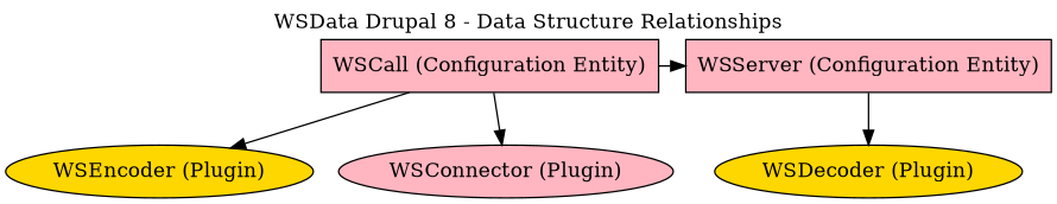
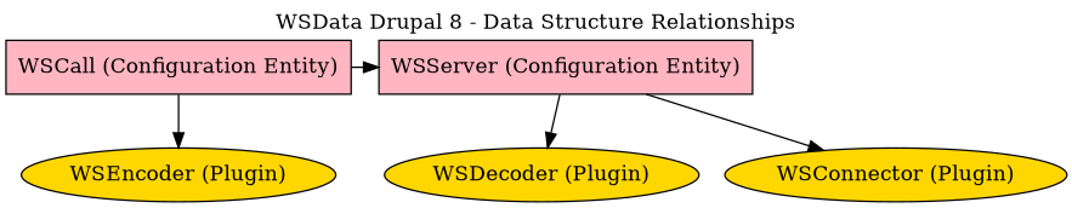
  digraph {
    fontname="DejaVu Serif"
    label="WSData Drupal 8 - Data Structure Relationships"
    labelloc=t
    node [fillcolor=lightpink fontname="DejaVu Serif" style=filled]
    edge [arrowhead=normal fontname="DejaVu Serif"]
    n1 [label="WSCall (Configuration Entity)" shape=box]
    n2 [label="WSServer (Configuration Entity)" shape=box]
    n3 [fillcolor=gold label="WSEncoder (Plugin)"]
    n4 [fillcolor=gold label="WSDecoder (Plugin)"]
-   n5 [label="WSConnector (Plugin)"]
+   n5 [fillcolor=gold label="WSConnector (Plugin)"]
    subgraph sub_1 {
      rank=same
      n1
      n2
    }
    n1 -> n2
    n1 -> n3
    n2 -> n4
-   n1 -> n5
+   n2 -> n5
  }
